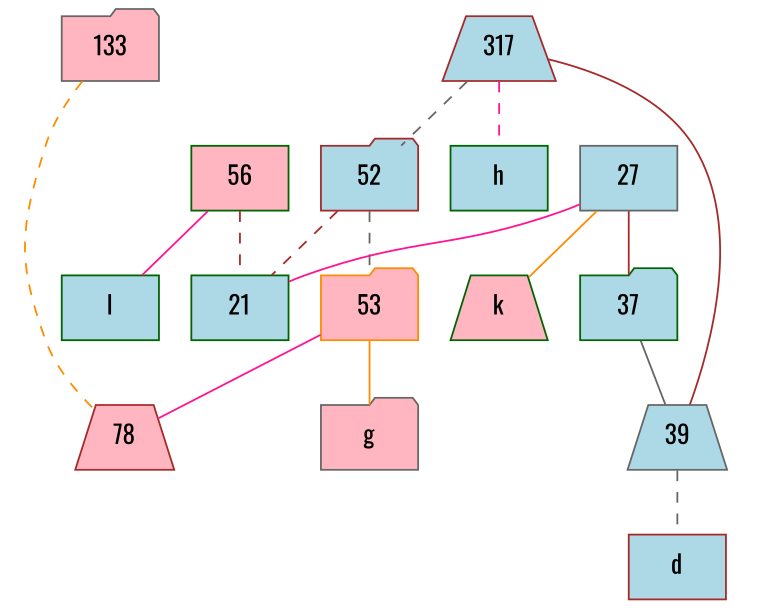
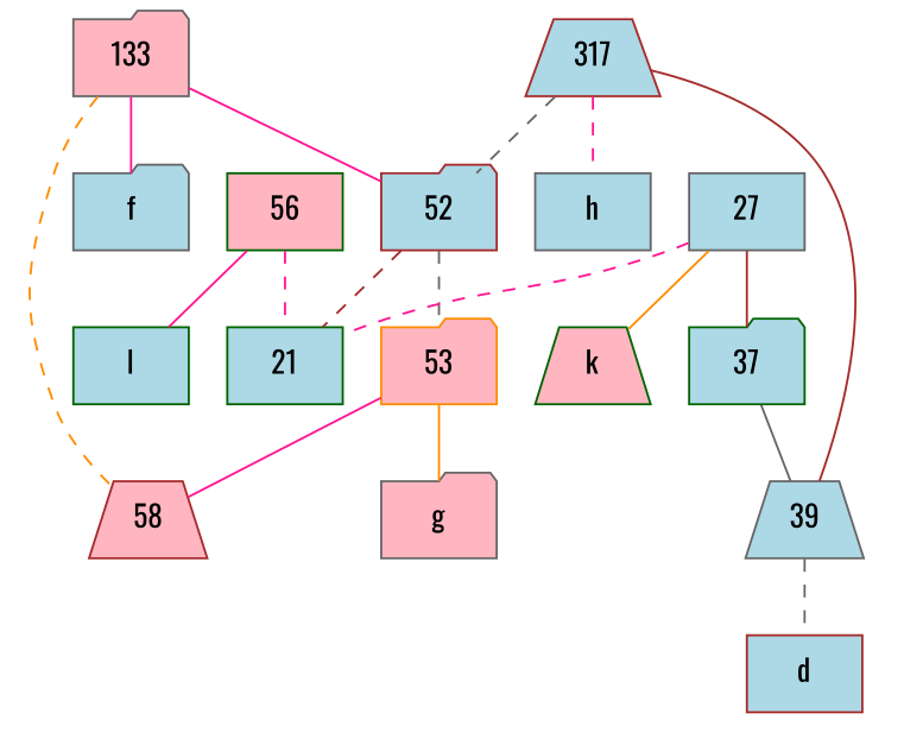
  graph {
    fontname=Oswald
    node [color=gray40 fillcolor=lightblue fontname=Oswald labelfontsize=50 shape=folder style=filled]
    edge [color=deeppink fontname=Oswald style=solid]
    g [fillcolor=lightpink]
    d [color=brown shape=box]
    37 [color=darkgreen]
    39 [shape=trapezium]
    52 [color=brown]
    n6 [color=darkgreen label=21 shape=box]
    53 [color=darkorange fillcolor=lightpink]
    133 [fillcolor=lightpink]
-   58 [color=brown fillcolor=lightpink shape=trapezium label=78]
+   f
+   58 [color=brown fillcolor=lightpink shape=trapezium]
    l [color=darkgreen shape=box]
    k [color=darkgreen fillcolor=lightpink shape=trapezium]
-   h [color=darkgreen shape=box]
+   h [shape=box]
    n14 [color=brown label=317 shape=trapezium]
    56 [color=darkgreen fillcolor=lightpink shape=box]
    27 [shape=box]
    37 -- 39 [color=gray40]
    39 -- d [color=gray40 style=dashed]
    52 -- n6 [color=brown style=dashed]
    52 -- 53 [color=gray40 style=dashed]
    53 -- g [color=darkorange]
    53 -- 58
+   133 -- 52
+   133 -- f
    133 -- 58 [color=darkorange style=dashed]
    n14 -- 39 [color=brown]
    n14 -- 52 [color=gray40 style=dashed]
    n14 -- h [style=dashed]
-   56 -- n6 [color=brown style=dashed]
+   56 -- n6 [style=dashed]
    56 -- l
    27 -- 37 [color=brown]
-   27 -- n6
+   27 -- n6 [style=dashed]
    27 -- k [color=darkorange]
  }
